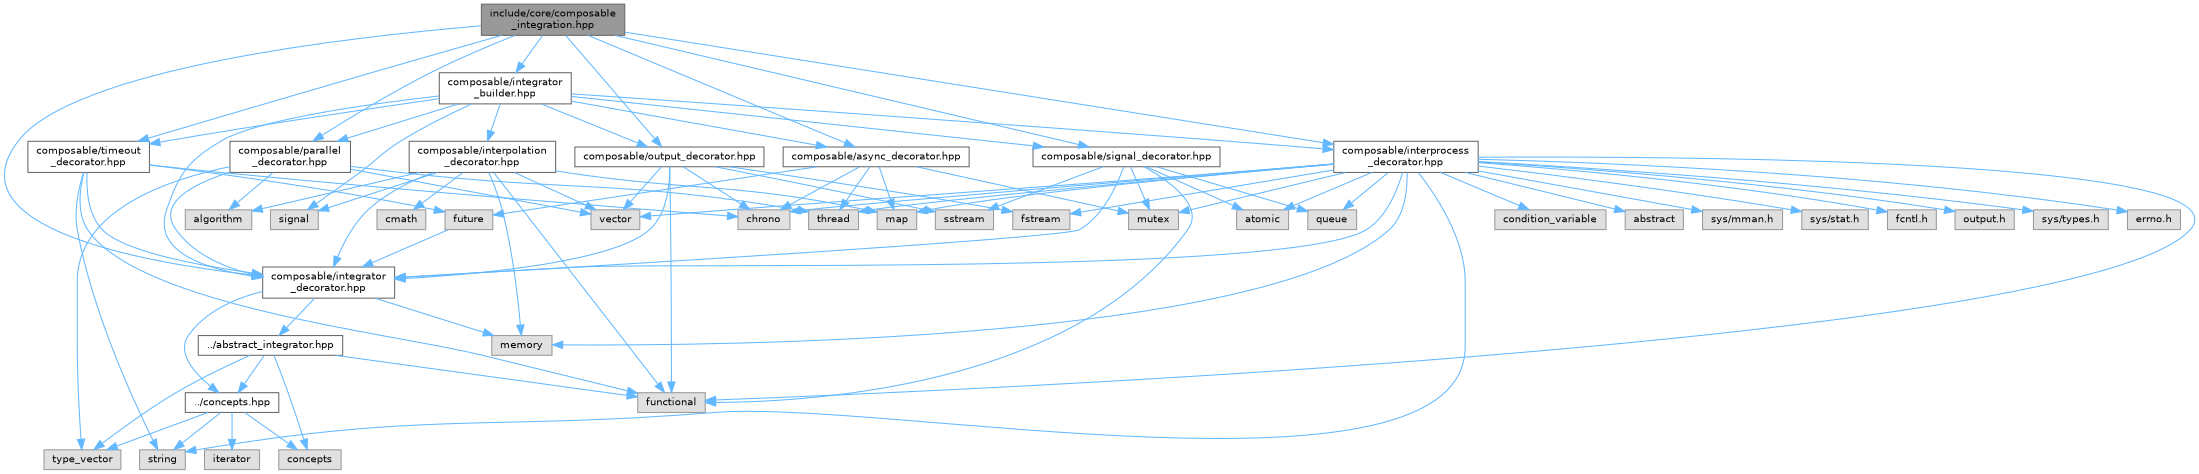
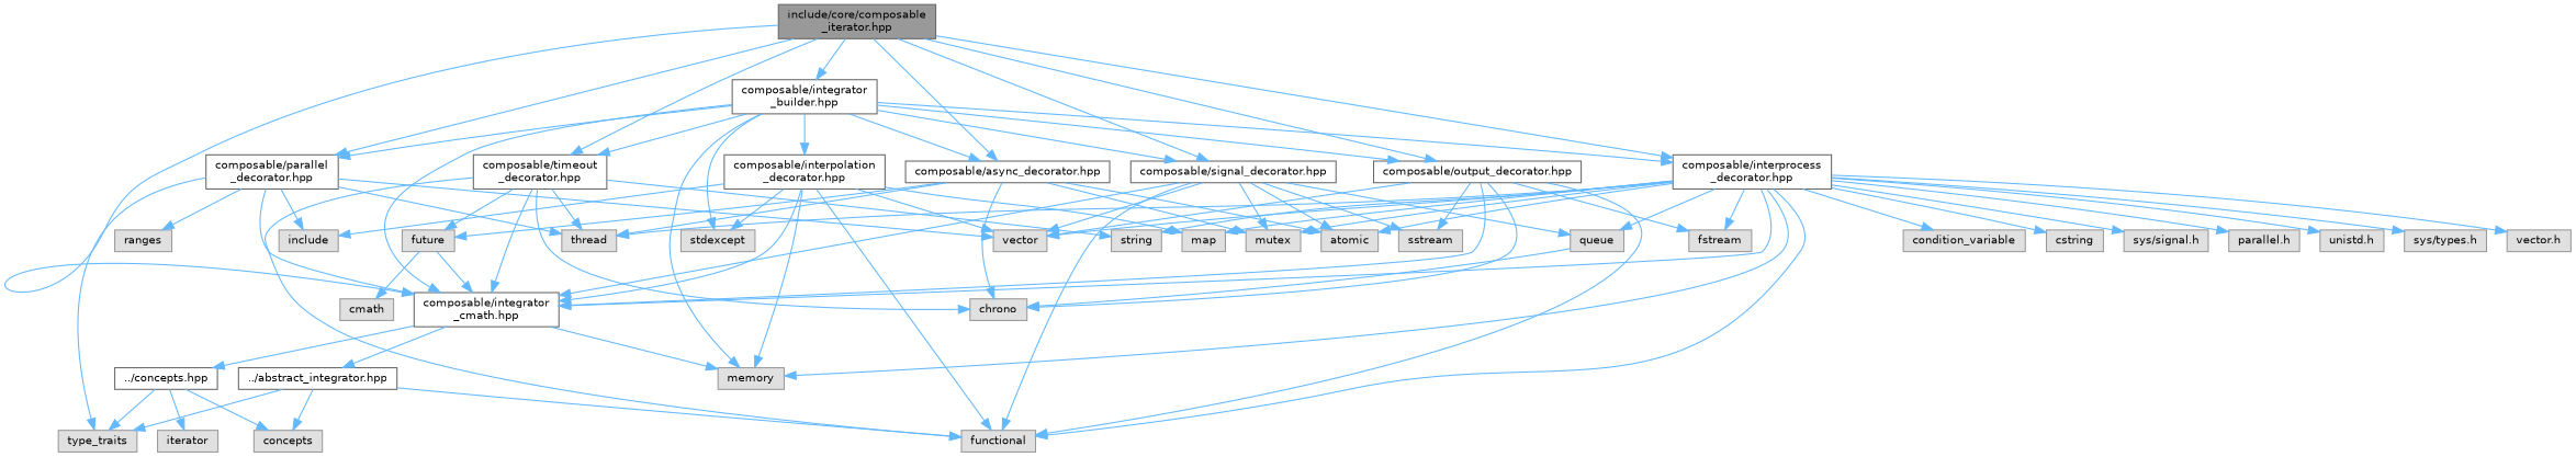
  digraph {
    node [color=grey60 fillcolor="#E0E0E0" fontname=Helvetica fontsize=10 shape=box style=filled]
    edge [color=steelblue1 fontname=Helvetica fontsize=10 labelfontname=Helvetica labelfontsize=10 style=solid]
-   n1 [color=gray40 fillcolor=grey60 fontcolor=black height=0.2 label="include/core/composable\l_integration.hpp" width=0.4]
-   n2 [color=grey40 fillcolor=white height=0.2 label="composable/integrator\l_decorator.hpp" width=0.4]
+   n1 [color=gray40 fillcolor=grey60 fontcolor=black height=0.2 label="include/core/composable\l_iterator.hpp" width=0.4]
+   n2 [color=grey40 fillcolor=white height=0.2 label="composable/integrator\l_cmath.hpp" width=0.4]
    n3 [color=grey40 fillcolor=white height=0.2 label="composable/timeout\l_decorator.hpp" width=0.4]
    n4 [color=grey40 fillcolor=white height=0.2 label="composable/parallel\l_decorator.hpp" width=0.4]
    n5 [color=grey40 fillcolor=white height=0.2 label="composable/async_decorator.hpp" width=0.4]
    n6 [color=grey40 fillcolor=white height=0.2 label="composable/output_decorator.hpp" width=0.4]
    n7 [color=grey40 fillcolor=white height=0.2 label="composable/signal_decorator.hpp" width=0.4]
    n8 [color=grey40 fillcolor=white height=0.2 label="composable/interprocess\l_decorator.hpp" width=0.4]
    n9 [color=grey40 fillcolor=white height=0.2 label="composable/integrator\l_builder.hpp" width=0.4]
    n10 [color=grey40 fillcolor=white height=0.2 label="../concepts.hpp" width=0.4]
    n11 [color=grey40 fillcolor=white height=0.2 label="../abstract_integrator.hpp" width=0.4]
    n12 [height=0.2 label=memory width=0.4]
    n13 [height=0.2 label=string width=0.4]
    n14 [height=0.2 label=functional width=0.4]
    n15 [height=0.2 label=chrono width=0.4]
    n16 [height=0.2 label=future width=0.4]
    n17 [height=0.2 label=thread width=0.4]
-   n18 [height=0.2 label=type_vector width=0.4]
+   n18 [height=0.2 label=type_traits width=0.4]
    n19 [height=0.2 label=vector width=0.4]
-   n20 [height=0.2 label=algorithm width=0.4]
+   n20 [height=0.2 label=include width=0.4]
+   n21 [height=0.2 label=ranges width=0.4]
    n22 [height=0.2 label=atomic width=0.4]
    n23 [height=0.2 label=mutex width=0.4]
    n24 [height=0.2 label=fstream width=0.4]
    n25 [height=0.2 label=sstream width=0.4]
    n26 [height=0.2 label=queue width=0.4]
    n27 [color=grey40 fillcolor=white height=0.2 label="composable/interpolation\l_decorator.hpp" width=0.4]
-   n28 [height=0.2 label=signal width=0.4]
+   n28 [height=0.2 label=stdexcept width=0.4]
    n29 [height=0.2 label=map width=0.4]
    n30 [height=0.2 label=cmath width=0.4]
    n31 [height=0.2 label=condition_variable width=0.4]
-   n32 [height=0.2 label=abstract width=0.4]
-   n33 [height=0.2 label="sys/mman.h" width=0.4]
-   n34 [height=0.2 label="sys/stat.h" width=0.4]
-   n35 [height=0.2 label="fcntl.h" width=0.4]
-   n36 [height=0.2 label="output.h" width=0.4]
+   n32 [height=0.2 label=cstring width=0.4]
+   n33 [height=0.2 label="sys/signal.h" width=0.4]
+   n35 [height=0.2 label="parallel.h" width=0.4]
+   n36 [height=0.2 label="unistd.h" width=0.4]
    n37 [height=0.2 label="sys/types.h" width=0.4]
-   n38 [height=0.2 label="errno.h" width=0.4]
+   n38 [height=0.2 label="vector.h" width=0.4]
    n39 [height=0.2 label=concepts width=0.4]
    n40 [height=0.2 label=iterator width=0.4]
    n1 -> n2
    n1 -> n3
    n1 -> n4
    n1 -> n5
    n1 -> n6
    n1 -> n7
    n1 -> n8
    n1 -> n9
    n2 -> n10
    n2 -> n11
    n2 -> n12
    n3 -> n2
    n3 -> n13
    n3 -> n14
    n3 -> n15
    n3 -> n16
+   n3 -> n17
    n4 -> n2
    n4 -> n17
    n4 -> n18
    n4 -> n19
    n4 -> n20
+   n4 -> n21
    n5 -> n15
    n5 -> n16
    n5 -> n17
-   n5 -> n29
+   n5 -> n22
    n5 -> n23
    n6 -> n2
    n6 -> n14
    n6 -> n15
    n6 -> n19
    n6 -> n24
    n6 -> n25
    n7 -> n2
    n7 -> n14
+   n7 -> n19
    n7 -> n22
    n7 -> n23
    n7 -> n25
    n7 -> n26
    n8 -> n2
    n8 -> n12
    n8 -> n13
    n8 -> n14
-   n8 -> n15
+   n26 -> n15
    n8 -> n17
    n8 -> n19
    n8 -> n22
    n8 -> n23
    n8 -> n24
    n8 -> n26
    n8 -> n29
    n8 -> n31
    n8 -> n32
    n8 -> n33
-   n8 -> n34
    n8 -> n35
    n8 -> n36
    n8 -> n37
    n8 -> n38
    n9 -> n2
    n9 -> n3
    n9 -> n4
    n9 -> n5
    n9 -> n6
    n9 -> n7
    n9 -> n8
+   n9 -> n12
    n9 -> n27
    n9 -> n28
-   n10 -> n13
    n10 -> n18
    n10 -> n39
    n10 -> n40
-   n11 -> n10
    n11 -> n14
    n11 -> n18
    n11 -> n39
    n16 -> n2
    n27 -> n2
    n27 -> n12
    n27 -> n14
    n27 -> n19
    n27 -> n20
    n27 -> n28
    n27 -> n29
-   n27 -> n30
+   n16 -> n30
  }
